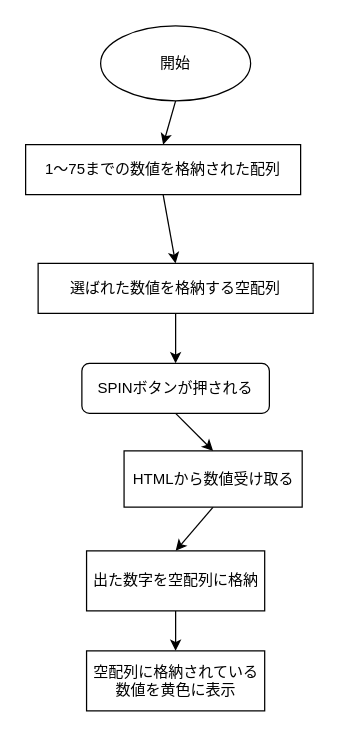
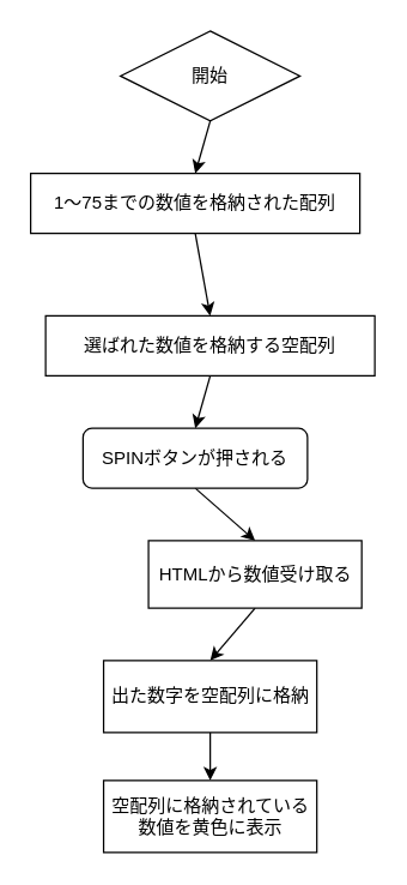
  <mxCell id="0" />
  <mxCell id="1" parent="0" />
  <mxCell id="2" style="edgeStyle=none;html=1;exitX=0.5;exitY=1;exitDx=0;exitDy=0;entryX=0.5;entryY=0;entryDx=0;entryDy=0;" parent="1" source="3" target="7" edge="1"><mxGeometry relative="1" as="geometry" /></mxCell>
  <mxCell id="3" value="1〜75までの数値を格納された配列" style="rounded=0;whiteSpace=wrap;html=1;" parent="1" vertex="1"><mxGeometry x="20" y="115" width="220" height="40" as="geometry" /></mxCell>
  <mxCell id="4" style="edgeStyle=none;html=1;exitX=0.5;exitY=1;exitDx=0;exitDy=0;entryX=0.5;entryY=0;entryDx=0;entryDy=0;" parent="1" source="5" target="3" edge="1"><mxGeometry relative="1" as="geometry" /></mxCell>
- <mxCell id="5" value="開始" style="ellipse;whiteSpace=wrap;html=1;" parent="1" vertex="1"><mxGeometry x="80" y="20" width="120" height="60" as="geometry" /></mxCell>
+ <mxCell id="5" value="開始" style="rhombus;whiteSpace=wrap;html=1;" parent="1" vertex="1"><mxGeometry x="80" y="20" width="120" height="60" as="geometry" /></mxCell>
  <mxCell id="6" style="edgeStyle=none;html=1;exitX=0.5;exitY=1;exitDx=0;exitDy=0;entryX=0.5;entryY=0;entryDx=0;entryDy=0;" parent="1" source="7" target="11" edge="1"><mxGeometry relative="1" as="geometry" /></mxCell>
  <mxCell id="7" value="選ばれた数値を格納する空配列" style="rounded=0;whiteSpace=wrap;html=1;" parent="1" vertex="1"><mxGeometry x="30" y="210" width="220" height="40" as="geometry" /></mxCell>
  <mxCell id="8" style="edgeStyle=none;html=1;exitX=0.5;exitY=1;exitDx=0;exitDy=0;entryX=0.5;entryY=0;entryDx=0;entryDy=0;" parent="1" source="9" target="13" edge="1"><mxGeometry relative="1" as="geometry" /></mxCell>
  <mxCell id="9" value="HTMLから数値受け取る" style="rounded=0;whiteSpace=wrap;html=1;" parent="1" vertex="1"><mxGeometry x="98.75" y="360" width="142.5" height="45" as="geometry" /></mxCell>
  <mxCell id="10" style="edgeStyle=none;html=1;exitX=0.5;exitY=1;exitDx=0;exitDy=0;entryX=0.5;entryY=0;entryDx=0;entryDy=0;" parent="1" source="11" target="9" edge="1"><mxGeometry relative="1" as="geometry" /></mxCell>
- <mxCell id="11" value="SPINボタンが押される" style="rounded=1;whiteSpace=wrap;html=1;" parent="1" vertex="1"><mxGeometry x="65" y="290" width="150" height="40" as="geometry" /></mxCell>
+ <mxCell id="11" value="SPINボタンが押される" style="rounded=1;whiteSpace=wrap;html=1;" parent="1" vertex="1"><mxGeometry x="55" y="285" width="150" height="40" as="geometry" /></mxCell>
  <mxCell id="12" style="edgeStyle=none;html=1;exitX=0.5;exitY=1;exitDx=0;exitDy=0;entryX=0.5;entryY=0;entryDx=0;entryDy=0;" parent="1" source="13" target="14" edge="1"><mxGeometry relative="1" as="geometry" /></mxCell>
  <mxCell id="13" value="出た数字を空配列に格納" style="rounded=0;whiteSpace=wrap;html=1;" parent="1" vertex="1"><mxGeometry x="68.75" y="440" width="142.5" height="48" as="geometry" /></mxCell>
  <mxCell id="14" value="空配列に格納されている数値を黄色に表示" style="rounded=0;whiteSpace=wrap;html=1;" parent="1" vertex="1"><mxGeometry x="68.75" y="520" width="142.5" height="48" as="geometry" /></mxCell>
